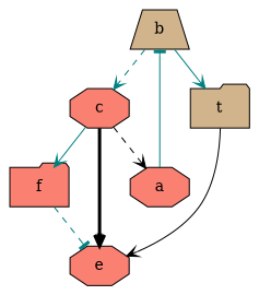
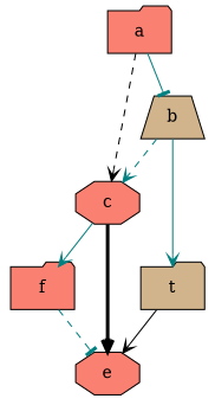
  digraph {
    node [fillcolor=salmon shape=folder style=filled]
    edge [arrowhead=vee color=teal style=solid]
    b [fillcolor=tan shape=trapezium]
-   a [shape=octagon]
+   a
    c [shape=octagon]
    t [fillcolor=tan]
    f
    e [shape=octagon]
    b -> c [style=dashed]
    b -> t
    a -> b [arrowhead=tee]
-   c -> a [color=black style=dashed]
+   a -> c [color=black style=dashed]
    c -> f
    c -> e [color=black penwidth=3]
    t -> e [color=black]
    f -> e [arrowhead=tee style=dashed]
  }
